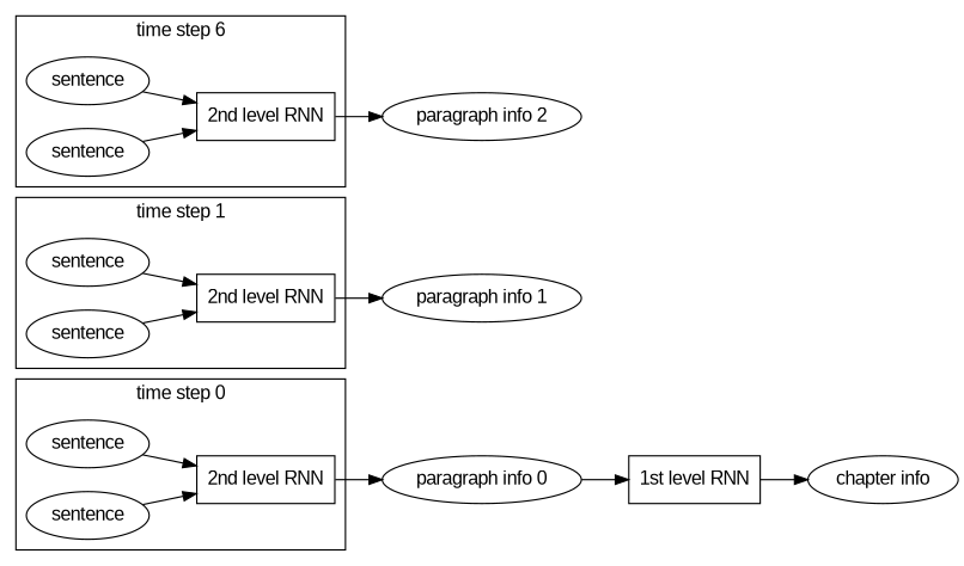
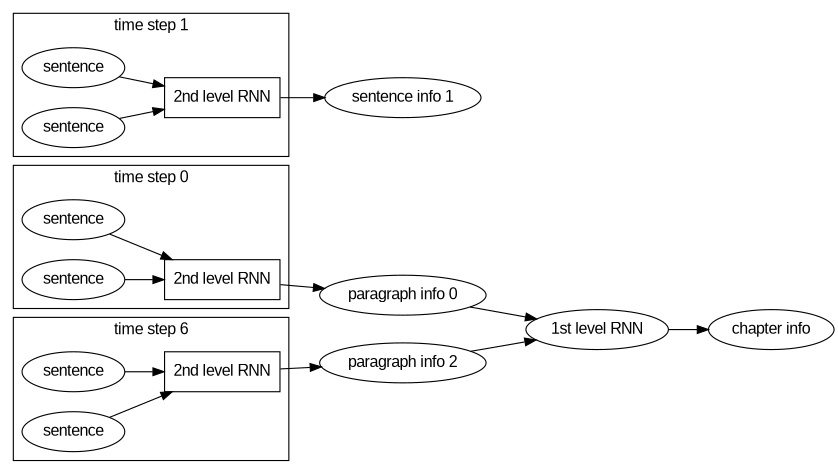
  digraph {
    fontname="Liberation Sans"
    rankdir=LR
    node [fontname="Liberation Sans"]
    edge [fontname="Liberation Sans"]
    n1 [label=sentence]
    n2 [label="2nd level RNN" shape=box]
    n3 [label=sentence]
    n4 [label=sentence]
    n5 [label="2nd level RNN" shape=box]
    n6 [label=sentence]
    n7 [label=sentence]
    n8 [label="2nd level RNN" shape=box]
    n9 [label=sentence]
    n10 [label="paragraph info 0"]
-   n11 [label="paragraph info 1"]
+   n11 [label="sentence info 1"]
    n12 [label="paragraph info 2"]
-   n13 [label="1st level RNN" shape=box]
+   n13 [label="1st level RNN" shape=ellipse]
    n14 [label="chapter info"]
    subgraph cluster_1 {
      label="time step 0"
      n1
      n2
      n3
    }
    subgraph cluster_2 {
      label="time step 1"
      n4
      n5
      n6
    }
    subgraph cluster_3 {
      label="time step 6"
      n7
      n8
      n9
    }
    n1 -> n2
    n2 -> n10
    n3 -> n2
    n4 -> n5
    n5 -> n11
    n6 -> n5
    n7 -> n8
    n8 -> n12
    n9 -> n8
    n10 -> n13
+   n12 -> n13
    n13 -> n14
  }
